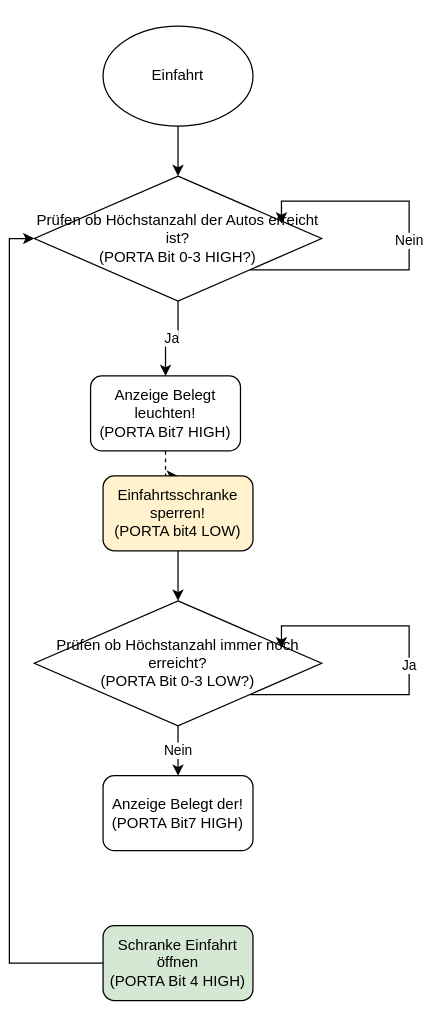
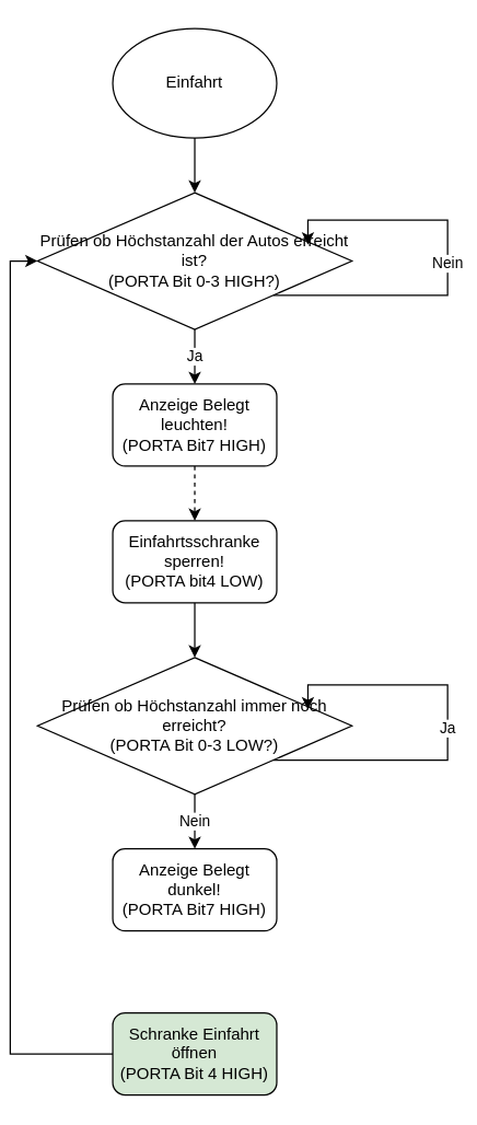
  <mxCell id="0" />
  <mxCell id="1" parent="0" />
  <mxCell id="2" value="" style="edgeStyle=orthogonalEdgeStyle;rounded=0;orthogonalLoop=1;jettySize=auto;html=1;" parent="1" source="3" target="5" edge="1"><mxGeometry relative="1" as="geometry"><mxPoint x="100" y="140" as="targetPoint" /></mxGeometry></mxCell>
  <mxCell id="3" value="Einfahrt" style="ellipse;whiteSpace=wrap;html=1;" parent="1" vertex="1"><mxGeometry x="75" y="20" width="120" height="80" as="geometry" /></mxCell>
  <mxCell id="4" value="Ja" style="edgeStyle=orthogonalEdgeStyle;rounded=0;orthogonalLoop=1;jettySize=auto;html=1;" parent="1" source="5" target="7" edge="1"><mxGeometry relative="1" as="geometry" /></mxCell>
  <mxCell id="5" value="Prüfen ob Höchstanzahl der Autos erreicht ist?&lt;br&gt;(PORTA Bit 0-3 HIGH?)" style="rhombus;whiteSpace=wrap;html=1;" parent="1" vertex="1"><mxGeometry x="20" y="140" width="230" height="100" as="geometry" /></mxCell>
  <mxCell id="6" value="" style="edgeStyle=orthogonalEdgeStyle;rounded=0;orthogonalLoop=1;jettySize=auto;html=1;dashed=1;" edge="1" parent="1" source="7" target="15"><mxGeometry relative="1" as="geometry" /></mxCell>
- <mxCell id="7" value="Anzeige Belegt leuchten!&lt;br&gt;(PORTA Bit7 HIGH)" style="rounded=1;whiteSpace=wrap;html=1;" parent="1" vertex="1"><mxGeometry x="65" y="300" width="120" height="60" as="geometry" /></mxCell>
+ <mxCell id="7" value="Anzeige Belegt leuchten!&lt;br&gt;(PORTA Bit7 HIGH)" style="rounded=1;whiteSpace=wrap;html=1;" parent="1" vertex="1"><mxGeometry x="75" y="280" width="120" height="60" as="geometry" /></mxCell>
  <mxCell id="8" style="edgeStyle=orthogonalEdgeStyle;rounded=0;orthogonalLoop=1;jettySize=auto;html=1;exitX=0;exitY=0.5;exitDx=0;exitDy=0;entryX=0;entryY=0.5;entryDx=0;entryDy=0;" edge="1" parent="1" source="9" target="5"><mxGeometry relative="1" as="geometry" /></mxCell>
  <mxCell id="9" value="Schranke Einfahrt öffnen&lt;br&gt;(PORTA Bit 4 HIGH)" style="whiteSpace=wrap;html=1;rounded=1;fillColor=#d5e8d4;" parent="1" vertex="1"><mxGeometry x="75" y="740" width="120" height="60" as="geometry" /></mxCell>
  <mxCell id="10" value="Nein" style="edgeStyle=orthogonalEdgeStyle;rounded=0;orthogonalLoop=1;jettySize=auto;html=1;exitX=1;exitY=1;exitDx=0;exitDy=0;entryX=0.86;entryY=0.38;entryDx=0;entryDy=0;entryPerimeter=0;" parent="1" source="5" target="5" edge="1"><mxGeometry relative="1" as="geometry"><Array as="points"><mxPoint x="320" y="215" /><mxPoint x="320" y="160" /><mxPoint x="218" y="160" /></Array></mxGeometry></mxCell>
  <mxCell id="11" value="Nein" style="edgeStyle=orthogonalEdgeStyle;rounded=0;orthogonalLoop=1;jettySize=auto;html=1;" edge="1" parent="1" source="12" target="16"><mxGeometry relative="1" as="geometry" /></mxCell>
  <mxCell id="12" value="&lt;div&gt;Prüfen ob Höchstanzahl immer noch erreicht?&lt;br&gt;(PORTA Bit 0-3 LOW?)&lt;/div&gt;" style="rhombus;whiteSpace=wrap;html=1;" parent="1" vertex="1"><mxGeometry x="20" y="480" width="230" height="100" as="geometry" /></mxCell>
  <mxCell id="13" value="Ja" style="edgeStyle=orthogonalEdgeStyle;rounded=0;orthogonalLoop=1;jettySize=auto;html=1;exitX=1;exitY=1;exitDx=0;exitDy=0;entryX=0.86;entryY=0.38;entryDx=0;entryDy=0;entryPerimeter=0;" parent="1" source="12" target="12" edge="1"><mxGeometry relative="1" as="geometry"><Array as="points"><mxPoint x="320" y="555" /><mxPoint x="320" y="500" /><mxPoint x="218" y="500" /></Array></mxGeometry></mxCell>
  <mxCell id="14" value="" style="edgeStyle=orthogonalEdgeStyle;rounded=0;orthogonalLoop=1;jettySize=auto;html=1;" edge="1" parent="1" source="15" target="12"><mxGeometry relative="1" as="geometry" /></mxCell>
- <mxCell id="15" value="Einfahrtsschranke sperren!&lt;br&gt;(PORTA bit4 LOW)" style="whiteSpace=wrap;html=1;rounded=1;fillColor=#fff2cc;" vertex="1" parent="1"><mxGeometry x="75" y="380" width="120" height="60" as="geometry" /></mxCell>
- <mxCell id="16" value="Anzeige Belegt der!&lt;br&gt;(PORTA Bit7 HIGH)" style="rounded=1;whiteSpace=wrap;html=1;" vertex="1" parent="1"><mxGeometry x="75" y="620" width="120" height="60" as="geometry" /></mxCell>
+ <mxCell id="15" value="Einfahrtsschranke sperren!&lt;br&gt;(PORTA bit4 LOW)" style="whiteSpace=wrap;html=1;rounded=1;" vertex="1" parent="1"><mxGeometry x="75" y="380" width="120" height="60" as="geometry" /></mxCell>
+ <mxCell id="16" value="Anzeige Belegt dunkel!&lt;br&gt;(PORTA Bit7 HIGH)" style="rounded=1;whiteSpace=wrap;html=1;" vertex="1" parent="1"><mxGeometry x="75" y="620" width="120" height="60" as="geometry" /></mxCell>
